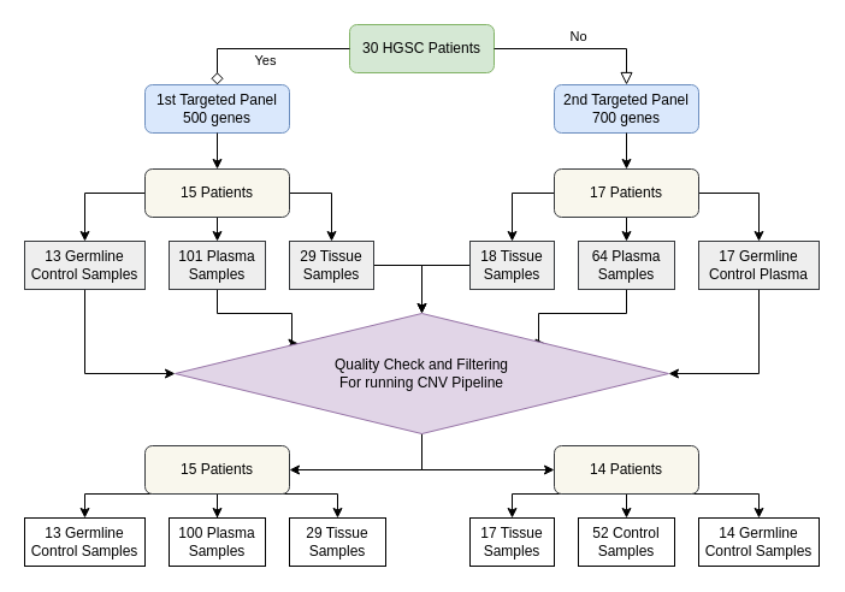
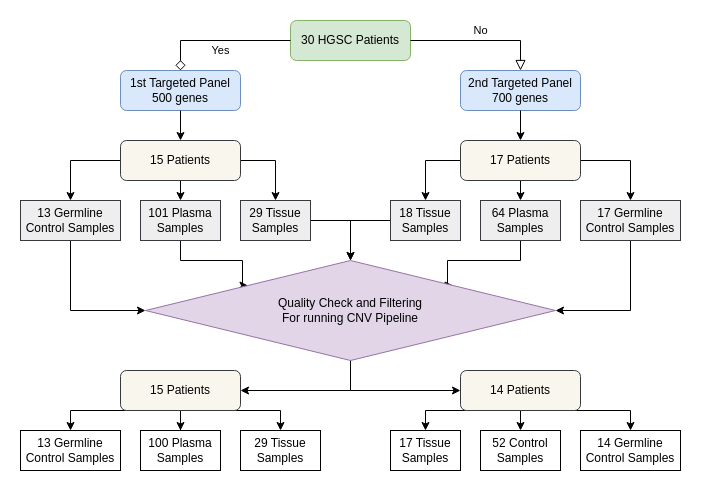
  <mxCell id="0" />
  <mxCell id="1" parent="0" />
  <mxCell id="2" value="30 HGSC Patients" style="rounded=1;whiteSpace=wrap;html=1;fontSize=12;glass=0;strokeWidth=1;shadow=0;fillColor=#d5e8d4;strokeColor=#82b366;" parent="1" vertex="1"><mxGeometry x="290" y="20" width="120" height="40" as="geometry" /></mxCell>
  <mxCell id="3" value="No" style="edgeStyle=orthogonalEdgeStyle;rounded=0;html=1;jettySize=auto;orthogonalLoop=1;fontSize=11;endArrow=block;endFill=0;endSize=8;strokeWidth=1;shadow=0;labelBackgroundColor=none;exitX=1;exitY=0.5;exitDx=0;exitDy=0;" parent="1" source="2" target="4" edge="1"><mxGeometry y="10" relative="1" as="geometry"><mxPoint as="offset" /></mxGeometry></mxCell>
  <mxCell id="4" value="2nd Targeted Panel&lt;br&gt;700 genes" style="rounded=1;whiteSpace=wrap;html=1;fontSize=12;glass=0;strokeWidth=1;shadow=0;fillColor=#dae8fc;strokeColor=#6c8ebf;" parent="1" vertex="1"><mxGeometry x="460" y="70" width="120" height="40" as="geometry" /></mxCell>
  <mxCell id="5" value="Yes" style="edgeStyle=orthogonalEdgeStyle;rounded=0;html=1;jettySize=auto;orthogonalLoop=1;fontSize=11;endArrow=diamond;endFill=0;endSize=8;strokeWidth=1;shadow=0;labelBackgroundColor=none;exitX=0;exitY=0.5;exitDx=0;exitDy=0;" parent="1" source="2" target="6" edge="1"><mxGeometry y="10" relative="1" as="geometry"><mxPoint as="offset" /></mxGeometry></mxCell>
  <mxCell id="6" value="1st Targeted Panel&lt;br&gt;500 genes" style="rounded=1;whiteSpace=wrap;html=1;fontSize=12;glass=0;strokeWidth=1;shadow=0;fillColor=#dae8fc;strokeColor=#6c8ebf;" parent="1" vertex="1"><mxGeometry x="120" y="70" width="120" height="40" as="geometry" /></mxCell>
  <mxCell id="7" style="edgeStyle=orthogonalEdgeStyle;rounded=0;orthogonalLoop=1;jettySize=auto;html=1;exitX=0.5;exitY=1;exitDx=0;exitDy=0;entryX=0.5;entryY=0;entryDx=0;entryDy=0;" parent="1" source="10" target="20" edge="1"><mxGeometry relative="1" as="geometry" /></mxCell>
  <mxCell id="8" style="edgeStyle=orthogonalEdgeStyle;rounded=0;orthogonalLoop=1;jettySize=auto;html=1;exitX=0;exitY=0.5;exitDx=0;exitDy=0;entryX=0.5;entryY=0;entryDx=0;entryDy=0;" parent="1" source="10" target="18" edge="1"><mxGeometry relative="1" as="geometry" /></mxCell>
  <mxCell id="9" style="edgeStyle=orthogonalEdgeStyle;rounded=0;orthogonalLoop=1;jettySize=auto;html=1;exitX=1;exitY=0.5;exitDx=0;exitDy=0;entryX=0.5;entryY=0;entryDx=0;entryDy=0;" parent="1" source="10" target="22" edge="1"><mxGeometry relative="1" as="geometry" /></mxCell>
  <mxCell id="10" value="15 Patients" style="rounded=1;whiteSpace=wrap;html=1;fontSize=12;glass=0;strokeWidth=1;shadow=0;fillColor=#f9f7ed;strokeColor=#36393d;" parent="1" vertex="1"><mxGeometry x="120" y="140" width="120" height="40" as="geometry" /></mxCell>
  <mxCell id="11" style="edgeStyle=orthogonalEdgeStyle;rounded=0;orthogonalLoop=1;jettySize=auto;html=1;exitX=0.5;exitY=1;exitDx=0;exitDy=0;entryX=0.5;entryY=0;entryDx=0;entryDy=0;" parent="1" source="14" target="26" edge="1"><mxGeometry relative="1" as="geometry" /></mxCell>
  <mxCell id="12" style="edgeStyle=orthogonalEdgeStyle;rounded=0;orthogonalLoop=1;jettySize=auto;html=1;exitX=0;exitY=0.5;exitDx=0;exitDy=0;entryX=0.5;entryY=0;entryDx=0;entryDy=0;" parent="1" source="14" target="28" edge="1"><mxGeometry relative="1" as="geometry" /></mxCell>
  <mxCell id="13" style="edgeStyle=orthogonalEdgeStyle;rounded=0;orthogonalLoop=1;jettySize=auto;html=1;exitX=1;exitY=0.5;exitDx=0;exitDy=0;" parent="1" source="14" target="24" edge="1"><mxGeometry relative="1" as="geometry" /></mxCell>
  <mxCell id="14" value="17 Patients" style="rounded=1;whiteSpace=wrap;html=1;fontSize=12;glass=0;strokeWidth=1;shadow=0;fillColor=#f9f7ed;strokeColor=#36393d;" parent="1" vertex="1"><mxGeometry x="460" y="140" width="120" height="40" as="geometry" /></mxCell>
  <mxCell id="15" value="" style="endArrow=classic;html=1;rounded=0;exitX=0.5;exitY=1;exitDx=0;exitDy=0;entryX=0.5;entryY=0;entryDx=0;entryDy=0;" parent="1" source="6" target="10" edge="1"><mxGeometry width="50" height="50" relative="1" as="geometry"><mxPoint x="320" y="470" as="sourcePoint" /><mxPoint x="240" y="230" as="targetPoint" /></mxGeometry></mxCell>
  <mxCell id="16" value="" style="endArrow=classic;html=1;rounded=0;exitX=0.5;exitY=1;exitDx=0;exitDy=0;entryX=0.5;entryY=0;entryDx=0;entryDy=0;" parent="1" source="4" target="14" edge="1"><mxGeometry width="50" height="50" relative="1" as="geometry"><mxPoint x="240" y="120" as="sourcePoint" /><mxPoint x="240" y="150" as="targetPoint" /></mxGeometry></mxCell>
  <mxCell id="17" style="edgeStyle=orthogonalEdgeStyle;rounded=0;orthogonalLoop=1;jettySize=auto;html=1;exitX=0.5;exitY=1;exitDx=0;exitDy=0;entryX=0;entryY=0.5;entryDx=0;entryDy=0;" parent="1" source="18" target="31" edge="1"><mxGeometry relative="1" as="geometry" /></mxCell>
  <mxCell id="18" value="13 Germline Control Samples" style="rounded=0;whiteSpace=wrap;html=1;fillColor=#eeeeee;strokeColor=#36393d;" parent="1" vertex="1"><mxGeometry x="20" y="200" width="100" height="40" as="geometry" /></mxCell>
  <mxCell id="19" style="edgeStyle=orthogonalEdgeStyle;rounded=0;orthogonalLoop=1;jettySize=auto;html=1;exitX=0.5;exitY=1;exitDx=0;exitDy=0;entryX=0;entryY=0;entryDx=0;entryDy=0;" parent="1" source="20" target="31" edge="1"><mxGeometry relative="1" as="geometry"><mxPoint x="140" y="310" as="targetPoint" /><Array as="points"><mxPoint x="180" y="260" /><mxPoint x="242" y="260" /></Array></mxGeometry></mxCell>
  <mxCell id="20" value="101 Plasma Samples" style="rounded=0;whiteSpace=wrap;html=1;fillColor=#eeeeee;strokeColor=#36393d;" parent="1" vertex="1"><mxGeometry x="140" y="200" width="80" height="40" as="geometry" /></mxCell>
  <mxCell id="21" style="edgeStyle=orthogonalEdgeStyle;rounded=0;orthogonalLoop=1;jettySize=auto;html=1;exitX=1;exitY=0.5;exitDx=0;exitDy=0;entryX=0.5;entryY=0;entryDx=0;entryDy=0;" parent="1" source="22" target="31" edge="1"><mxGeometry relative="1" as="geometry" /></mxCell>
  <mxCell id="22" value="29 Tissue Samples" style="rounded=0;whiteSpace=wrap;html=1;fillColor=#eeeeee;strokeColor=#36393d;" parent="1" vertex="1"><mxGeometry x="240" y="200" width="70" height="40" as="geometry" /></mxCell>
  <mxCell id="23" style="edgeStyle=orthogonalEdgeStyle;rounded=0;orthogonalLoop=1;jettySize=auto;html=1;exitX=0.5;exitY=1;exitDx=0;exitDy=0;entryX=1;entryY=0.5;entryDx=0;entryDy=0;" parent="1" source="24" target="31" edge="1"><mxGeometry relative="1" as="geometry" /></mxCell>
- <mxCell id="24" value="17 Germline Control Plasma" style="rounded=0;whiteSpace=wrap;html=1;fillColor=#eeeeee;strokeColor=#36393d;" parent="1" vertex="1"><mxGeometry x="580" y="200" width="100" height="40" as="geometry" /></mxCell>
+ <mxCell id="24" value="17 Germline Control Samples" style="rounded=0;whiteSpace=wrap;html=1;fillColor=#eeeeee;strokeColor=#36393d;" parent="1" vertex="1"><mxGeometry x="580" y="200" width="100" height="40" as="geometry" /></mxCell>
  <mxCell id="25" style="edgeStyle=orthogonalEdgeStyle;rounded=0;orthogonalLoop=1;jettySize=auto;html=1;exitX=0.5;exitY=1;exitDx=0;exitDy=0;entryX=1;entryY=0;entryDx=0;entryDy=0;" parent="1" source="26" target="31" edge="1"><mxGeometry relative="1" as="geometry"><Array as="points"><mxPoint x="520" y="260" /><mxPoint x="447" y="260" /></Array></mxGeometry></mxCell>
  <mxCell id="26" value="64 Plasma Samples" style="rounded=0;whiteSpace=wrap;html=1;fillColor=#eeeeee;strokeColor=#36393d;" parent="1" vertex="1"><mxGeometry x="480" y="200" width="80" height="40" as="geometry" /></mxCell>
  <mxCell id="27" style="edgeStyle=orthogonalEdgeStyle;rounded=0;orthogonalLoop=1;jettySize=auto;html=1;exitX=0;exitY=0.5;exitDx=0;exitDy=0;entryX=0.5;entryY=0;entryDx=0;entryDy=0;" parent="1" source="28" target="31" edge="1"><mxGeometry relative="1" as="geometry"><mxPoint x="350" y="260" as="targetPoint" /></mxGeometry></mxCell>
  <mxCell id="28" value="18 Tissue Samples" style="rounded=0;whiteSpace=wrap;html=1;fillColor=#eeeeee;strokeColor=#36393d;" parent="1" vertex="1"><mxGeometry x="390" y="200" width="70" height="40" as="geometry" /></mxCell>
  <mxCell id="29" style="edgeStyle=orthogonalEdgeStyle;rounded=0;orthogonalLoop=1;jettySize=auto;html=1;exitX=0.5;exitY=1;exitDx=0;exitDy=0;entryX=1;entryY=0.5;entryDx=0;entryDy=0;" parent="1" source="31" target="35" edge="1"><mxGeometry relative="1" as="geometry" /></mxCell>
  <mxCell id="30" style="edgeStyle=orthogonalEdgeStyle;rounded=0;orthogonalLoop=1;jettySize=auto;html=1;exitX=0.5;exitY=1;exitDx=0;exitDy=0;entryX=0;entryY=0.5;entryDx=0;entryDy=0;" parent="1" source="31" target="39" edge="1"><mxGeometry relative="1" as="geometry" /></mxCell>
  <mxCell id="31" value="Quality Check and Filtering &lt;br&gt;For running CNV Pipeline" style="rhombus;whiteSpace=wrap;html=1;fillColor=#e1d5e7;strokeColor=#9673a6;" parent="1" vertex="1"><mxGeometry x="145" y="260" width="410" height="100" as="geometry" /></mxCell>
  <mxCell id="32" style="edgeStyle=orthogonalEdgeStyle;rounded=0;orthogonalLoop=1;jettySize=auto;html=1;exitX=0.5;exitY=1;exitDx=0;exitDy=0;" parent="1" source="35" target="41" edge="1"><mxGeometry relative="1" as="geometry" /></mxCell>
  <mxCell id="33" style="edgeStyle=orthogonalEdgeStyle;rounded=0;orthogonalLoop=1;jettySize=auto;html=1;exitX=0.5;exitY=1;exitDx=0;exitDy=0;entryX=0.5;entryY=0;entryDx=0;entryDy=0;" parent="1" source="35" target="40" edge="1"><mxGeometry relative="1" as="geometry"><Array as="points"><mxPoint x="70" y="410" /></Array></mxGeometry></mxCell>
  <mxCell id="34" style="edgeStyle=orthogonalEdgeStyle;rounded=0;orthogonalLoop=1;jettySize=auto;html=1;exitX=0.5;exitY=1;exitDx=0;exitDy=0;entryX=0.5;entryY=0;entryDx=0;entryDy=0;" parent="1" source="35" target="42" edge="1"><mxGeometry relative="1" as="geometry"><Array as="points"><mxPoint x="280" y="410" /></Array></mxGeometry></mxCell>
  <mxCell id="35" value="15 Patients" style="rounded=1;whiteSpace=wrap;html=1;fontSize=12;glass=0;strokeWidth=1;shadow=0;fillColor=#f9f7ed;strokeColor=#36393d;" parent="1" vertex="1"><mxGeometry x="120" y="370" width="120" height="40" as="geometry" /></mxCell>
  <mxCell id="36" style="edgeStyle=orthogonalEdgeStyle;rounded=0;orthogonalLoop=1;jettySize=auto;html=1;exitX=0.5;exitY=1;exitDx=0;exitDy=0;entryX=0.5;entryY=0;entryDx=0;entryDy=0;" parent="1" source="39" target="45" edge="1"><mxGeometry relative="1" as="geometry"><Array as="points"><mxPoint x="425" y="410" /></Array></mxGeometry></mxCell>
  <mxCell id="37" style="edgeStyle=orthogonalEdgeStyle;rounded=0;orthogonalLoop=1;jettySize=auto;html=1;exitX=0.5;exitY=1;exitDx=0;exitDy=0;entryX=0.5;entryY=0;entryDx=0;entryDy=0;" parent="1" source="39" target="44" edge="1"><mxGeometry relative="1" as="geometry" /></mxCell>
  <mxCell id="38" style="edgeStyle=orthogonalEdgeStyle;rounded=0;orthogonalLoop=1;jettySize=auto;html=1;exitX=0.5;exitY=1;exitDx=0;exitDy=0;entryX=0.5;entryY=0;entryDx=0;entryDy=0;" parent="1" source="39" target="43" edge="1"><mxGeometry relative="1" as="geometry"><Array as="points"><mxPoint x="630" y="410" /></Array></mxGeometry></mxCell>
  <mxCell id="39" value="14 Patients" style="rounded=1;whiteSpace=wrap;html=1;fontSize=12;glass=0;strokeWidth=1;shadow=0;fillColor=#f9f7ed;strokeColor=#36393d;" parent="1" vertex="1"><mxGeometry x="460" y="370" width="120" height="40" as="geometry" /></mxCell>
  <mxCell id="40" value="13 Germline Control Samples" style="rounded=0;whiteSpace=wrap;html=1;" parent="1" vertex="1"><mxGeometry x="20" y="430" width="100" height="40" as="geometry" /></mxCell>
  <mxCell id="41" value="100 Plasma Samples" style="rounded=0;whiteSpace=wrap;html=1;" parent="1" vertex="1"><mxGeometry x="140" y="430" width="80" height="40" as="geometry" /></mxCell>
  <mxCell id="42" value="29 Tissue Samples" style="rounded=0;whiteSpace=wrap;html=1;" parent="1" vertex="1"><mxGeometry x="240" y="430" width="80" height="40" as="geometry" /></mxCell>
  <mxCell id="43" value="14 Germline Control Samples" style="rounded=0;whiteSpace=wrap;html=1;" parent="1" vertex="1"><mxGeometry x="580" y="430" width="100" height="40" as="geometry" /></mxCell>
  <mxCell id="44" value="52 Control Samples" style="rounded=0;whiteSpace=wrap;html=1;" parent="1" vertex="1"><mxGeometry x="480" y="430" width="80" height="40" as="geometry" /></mxCell>
  <mxCell id="45" value="17 Tissue Samples" style="rounded=0;whiteSpace=wrap;html=1;" parent="1" vertex="1"><mxGeometry x="390" y="430" width="70" height="40" as="geometry" /></mxCell>
